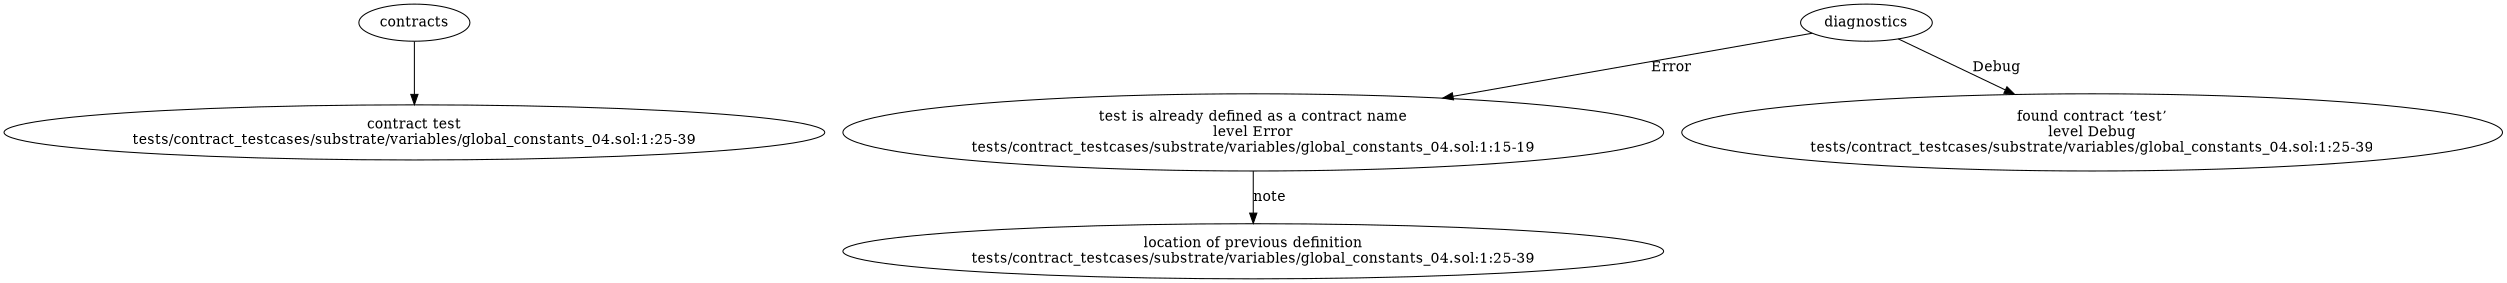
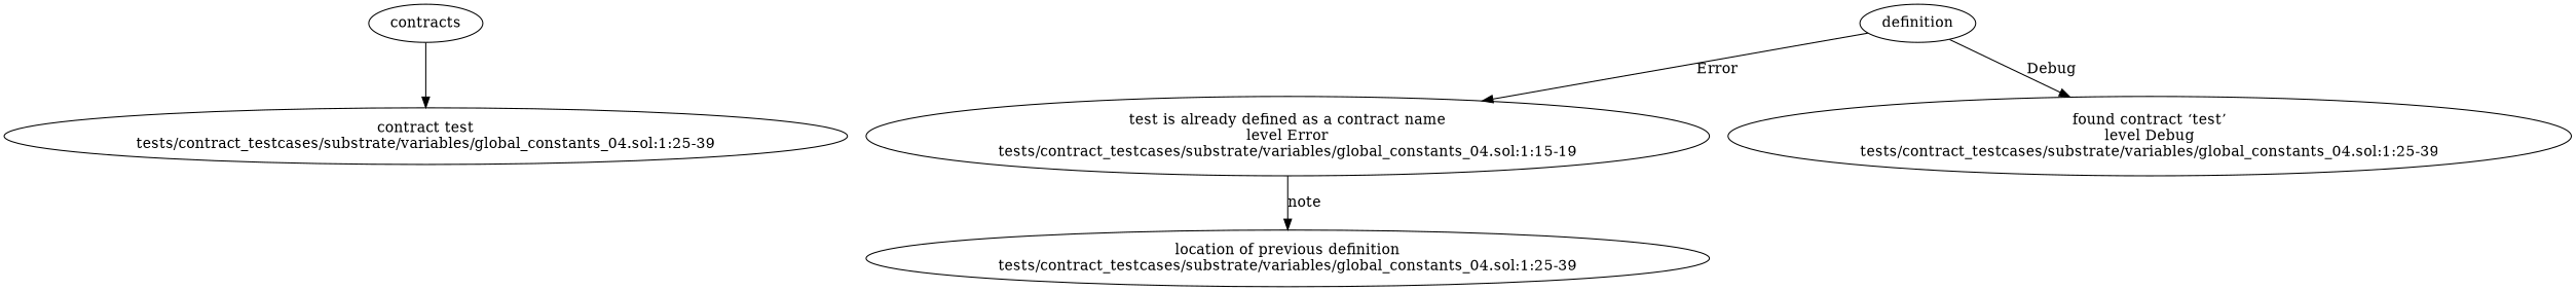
  strict digraph {
    n1 [label="contract test\ntests/contract_testcases/substrate/variables/global_constants_04.sol:1:25-39"]
    n2 [label="test is already defined as a contract name\nlevel Error\ntests/contract_testcases/substrate/variables/global_constants_04.sol:1:15-19"]
    n3 [label="location of previous definition\ntests/contract_testcases/substrate/variables/global_constants_04.sol:1:25-39"]
    n4 [label="found contract ‘test’\nlevel Debug\ntests/contract_testcases/substrate/variables/global_constants_04.sol:1:25-39"]
    contracts
-   diagnostics
+   diagnostics [label=definition]
    n2 -> n3 [label=note]
    contracts -> n1
    diagnostics -> n2 [label=Error]
    diagnostics -> n4 [label=Debug]
  }
